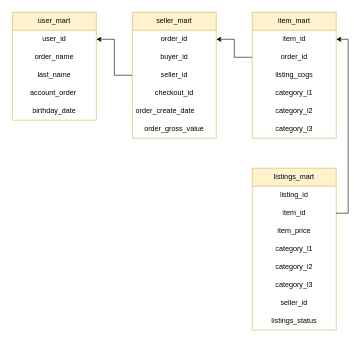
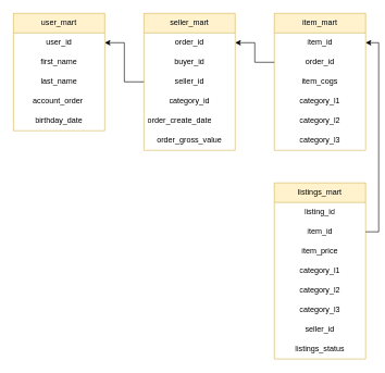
  <mxCell id="0" />
  <mxCell id="1" parent="0" />
  <mxCell id="2" value="user_mart" style="swimlane;fontStyle=0;childLayout=stackLayout;horizontal=1;startSize=30;horizontalStack=0;resizeParent=1;resizeParentMax=0;resizeLast=0;collapsible=1;marginBottom=0;whiteSpace=wrap;html=1;fillColor=#fff2cc;strokeColor=#d6b656;" vertex="1" parent="1"><mxGeometry x="20" y="20" width="140" height="180" as="geometry" /></mxCell>
  <mxCell id="3" value="user_id" style="text;strokeColor=none;fillColor=none;align=center;verticalAlign=middle;spacingLeft=4;spacingRight=4;overflow=hidden;points=[[0,0.5],[1,0.5]];portConstraint=eastwest;rotatable=0;whiteSpace=wrap;html=1;" vertex="1" parent="2"><mxGeometry y="30" width="140" height="30" as="geometry" /></mxCell>
- <mxCell id="4" value="order_name" style="text;strokeColor=none;fillColor=none;align=center;verticalAlign=middle;spacingLeft=4;spacingRight=4;overflow=hidden;points=[[0,0.5],[1,0.5]];portConstraint=eastwest;rotatable=0;whiteSpace=wrap;html=1;" vertex="1" parent="2"><mxGeometry y="60" width="140" height="30" as="geometry" /></mxCell>
+ <mxCell id="4" value="first_name" style="text;strokeColor=none;fillColor=none;align=center;verticalAlign=middle;spacingLeft=4;spacingRight=4;overflow=hidden;points=[[0,0.5],[1,0.5]];portConstraint=eastwest;rotatable=0;whiteSpace=wrap;html=1;" vertex="1" parent="2"><mxGeometry y="60" width="140" height="30" as="geometry" /></mxCell>
  <mxCell id="5" value="last_name" style="text;strokeColor=none;fillColor=none;align=center;verticalAlign=middle;spacingLeft=4;spacingRight=4;overflow=hidden;points=[[0,0.5],[1,0.5]];portConstraint=eastwest;rotatable=0;whiteSpace=wrap;html=1;" vertex="1" parent="2"><mxGeometry y="90" width="140" height="30" as="geometry" /></mxCell>
  <mxCell id="6" value="account_order&amp;nbsp;" style="text;strokeColor=none;fillColor=none;align=center;verticalAlign=middle;spacingLeft=4;spacingRight=4;overflow=hidden;points=[[0,0.5],[1,0.5]];portConstraint=eastwest;rotatable=0;whiteSpace=wrap;html=1;" vertex="1" parent="2"><mxGeometry y="120" width="140" height="30" as="geometry" /></mxCell>
  <mxCell id="7" value="birthday_date" style="text;strokeColor=none;fillColor=none;align=center;verticalAlign=middle;spacingLeft=4;spacingRight=4;overflow=hidden;points=[[0,0.5],[1,0.5]];portConstraint=eastwest;rotatable=0;whiteSpace=wrap;html=1;" vertex="1" parent="2"><mxGeometry y="150" width="140" height="30" as="geometry" /></mxCell>
  <mxCell id="8" value="seller_mart" style="swimlane;fontStyle=0;childLayout=stackLayout;horizontal=1;startSize=30;horizontalStack=0;resizeParent=1;resizeParentMax=0;resizeLast=0;collapsible=1;marginBottom=0;whiteSpace=wrap;html=1;fillColor=#fff2cc;strokeColor=#d6b656;" vertex="1" parent="1"><mxGeometry x="220" y="20" width="140" height="210" as="geometry" /></mxCell>
  <mxCell id="9" value="order_id" style="text;strokeColor=none;fillColor=none;align=center;verticalAlign=middle;spacingLeft=4;spacingRight=4;overflow=hidden;points=[[0,0.5],[1,0.5]];portConstraint=eastwest;rotatable=0;whiteSpace=wrap;html=1;" vertex="1" parent="8"><mxGeometry y="30" width="140" height="30" as="geometry" /></mxCell>
  <mxCell id="10" value="buyer_id" style="text;strokeColor=none;fillColor=none;align=center;verticalAlign=middle;spacingLeft=4;spacingRight=4;overflow=hidden;points=[[0,0.5],[1,0.5]];portConstraint=eastwest;rotatable=0;whiteSpace=wrap;html=1;" vertex="1" parent="8"><mxGeometry y="60" width="140" height="30" as="geometry" /></mxCell>
  <mxCell id="11" value="seller_id" style="text;strokeColor=none;fillColor=none;align=center;verticalAlign=middle;spacingLeft=4;spacingRight=4;overflow=hidden;points=[[0,0.5],[1,0.5]];portConstraint=eastwest;rotatable=0;whiteSpace=wrap;html=1;" vertex="1" parent="8"><mxGeometry y="90" width="140" height="30" as="geometry" /></mxCell>
- <mxCell id="12" value="checkout_id" style="text;strokeColor=none;fillColor=none;align=center;verticalAlign=middle;spacingLeft=4;spacingRight=4;overflow=hidden;points=[[0,0.5],[1,0.5]];portConstraint=eastwest;rotatable=0;whiteSpace=wrap;html=1;" vertex="1" parent="8"><mxGeometry y="120" width="140" height="30" as="geometry" /></mxCell>
+ <mxCell id="12" value="category_id" style="text;strokeColor=none;fillColor=none;align=center;verticalAlign=middle;spacingLeft=4;spacingRight=4;overflow=hidden;points=[[0,0.5],[1,0.5]];portConstraint=eastwest;rotatable=0;whiteSpace=wrap;html=1;" vertex="1" parent="8"><mxGeometry y="120" width="140" height="30" as="geometry" /></mxCell>
  <mxCell id="13" value="order_create_date" style="text;strokeColor=none;fillColor=none;align=left;verticalAlign=middle;spacingLeft=4;spacingRight=4;overflow=hidden;points=[[0,0.5],[1,0.5]];portConstraint=eastwest;rotatable=0;whiteSpace=wrap;html=1;" vertex="1" parent="8"><mxGeometry y="150" width="140" height="30" as="geometry" /></mxCell>
  <mxCell id="14" value="order_gross_value" style="text;strokeColor=none;fillColor=none;align=center;verticalAlign=middle;spacingLeft=4;spacingRight=4;overflow=hidden;points=[[0,0.5],[1,0.5]];portConstraint=eastwest;rotatable=0;whiteSpace=wrap;html=1;" vertex="1" parent="8"><mxGeometry y="180" width="140" height="30" as="geometry" /></mxCell>
  <mxCell id="15" value="item_mart" style="swimlane;fontStyle=0;childLayout=stackLayout;horizontal=1;startSize=30;horizontalStack=0;resizeParent=1;resizeParentMax=0;resizeLast=0;collapsible=1;marginBottom=0;whiteSpace=wrap;html=1;fillColor=#fff2cc;strokeColor=#d6b656;" vertex="1" parent="1"><mxGeometry x="420" y="20" width="140" height="210" as="geometry" /></mxCell>
  <mxCell id="16" value="item_id" style="text;strokeColor=none;fillColor=none;align=center;verticalAlign=middle;spacingLeft=4;spacingRight=4;overflow=hidden;points=[[0,0.5],[1,0.5]];portConstraint=eastwest;rotatable=0;whiteSpace=wrap;html=1;" vertex="1" parent="15"><mxGeometry y="30" width="140" height="30" as="geometry" /></mxCell>
  <mxCell id="17" value="order_id" style="text;strokeColor=none;fillColor=none;align=center;verticalAlign=middle;spacingLeft=4;spacingRight=4;overflow=hidden;points=[[0,0.5],[1,0.5]];portConstraint=eastwest;rotatable=0;whiteSpace=wrap;html=1;" vertex="1" parent="15"><mxGeometry y="60" width="140" height="30" as="geometry" /></mxCell>
- <mxCell id="18" value="listing_cogs" style="text;strokeColor=none;fillColor=none;align=center;verticalAlign=middle;spacingLeft=4;spacingRight=4;overflow=hidden;points=[[0,0.5],[1,0.5]];portConstraint=eastwest;rotatable=0;whiteSpace=wrap;html=1;" vertex="1" parent="15"><mxGeometry y="90" width="140" height="30" as="geometry" /></mxCell>
+ <mxCell id="18" value="item_cogs" style="text;strokeColor=none;fillColor=none;align=center;verticalAlign=middle;spacingLeft=4;spacingRight=4;overflow=hidden;points=[[0,0.5],[1,0.5]];portConstraint=eastwest;rotatable=0;whiteSpace=wrap;html=1;" vertex="1" parent="15"><mxGeometry y="90" width="140" height="30" as="geometry" /></mxCell>
  <mxCell id="19" value="category_l1" style="text;strokeColor=none;fillColor=none;align=center;verticalAlign=middle;spacingLeft=4;spacingRight=4;overflow=hidden;points=[[0,0.5],[1,0.5]];portConstraint=eastwest;rotatable=0;whiteSpace=wrap;html=1;" vertex="1" parent="15"><mxGeometry y="120" width="140" height="30" as="geometry" /></mxCell>
  <mxCell id="20" value="category_l2" style="text;strokeColor=none;fillColor=none;align=center;verticalAlign=middle;spacingLeft=4;spacingRight=4;overflow=hidden;points=[[0,0.5],[1,0.5]];portConstraint=eastwest;rotatable=0;whiteSpace=wrap;html=1;" vertex="1" parent="15"><mxGeometry y="150" width="140" height="30" as="geometry" /></mxCell>
  <mxCell id="21" value="category_l3" style="text;strokeColor=none;fillColor=none;align=center;verticalAlign=middle;spacingLeft=4;spacingRight=4;overflow=hidden;points=[[0,0.5],[1,0.5]];portConstraint=eastwest;rotatable=0;whiteSpace=wrap;html=1;" vertex="1" parent="15"><mxGeometry y="180" width="140" height="30" as="geometry" /></mxCell>
  <mxCell id="22" value="listings_mart" style="swimlane;fontStyle=0;childLayout=stackLayout;horizontal=1;startSize=30;horizontalStack=0;resizeParent=1;resizeParentMax=0;resizeLast=0;collapsible=1;marginBottom=0;whiteSpace=wrap;html=1;fillColor=#fff2cc;strokeColor=#d6b656;" vertex="1" parent="1"><mxGeometry x="420" y="280" width="140" height="270" as="geometry" /></mxCell>
  <mxCell id="23" value="listing_id" style="text;strokeColor=none;fillColor=none;align=center;verticalAlign=middle;spacingLeft=4;spacingRight=4;overflow=hidden;points=[[0,0.5],[1,0.5]];portConstraint=eastwest;rotatable=0;whiteSpace=wrap;html=1;" vertex="1" parent="22"><mxGeometry y="30" width="140" height="30" as="geometry" /></mxCell>
  <mxCell id="24" value="item_id" style="text;strokeColor=none;fillColor=none;align=center;verticalAlign=middle;spacingLeft=4;spacingRight=4;overflow=hidden;points=[[0,0.5],[1,0.5]];portConstraint=eastwest;rotatable=0;whiteSpace=wrap;html=1;" vertex="1" parent="22"><mxGeometry y="60" width="140" height="30" as="geometry" /></mxCell>
  <mxCell id="25" value="item_price" style="text;strokeColor=none;fillColor=none;align=center;verticalAlign=middle;spacingLeft=4;spacingRight=4;overflow=hidden;points=[[0,0.5],[1,0.5]];portConstraint=eastwest;rotatable=0;whiteSpace=wrap;html=1;" vertex="1" parent="22"><mxGeometry y="90" width="140" height="30" as="geometry" /></mxCell>
  <mxCell id="26" value="category_l1" style="text;strokeColor=none;fillColor=none;align=center;verticalAlign=middle;spacingLeft=4;spacingRight=4;overflow=hidden;points=[[0,0.5],[1,0.5]];portConstraint=eastwest;rotatable=0;whiteSpace=wrap;html=1;" vertex="1" parent="22"><mxGeometry y="120" width="140" height="30" as="geometry" /></mxCell>
  <mxCell id="27" value="category_l2" style="text;strokeColor=none;fillColor=none;align=center;verticalAlign=middle;spacingLeft=4;spacingRight=4;overflow=hidden;points=[[0,0.5],[1,0.5]];portConstraint=eastwest;rotatable=0;whiteSpace=wrap;html=1;" vertex="1" parent="22"><mxGeometry y="150" width="140" height="30" as="geometry" /></mxCell>
  <mxCell id="28" value="category_l3" style="text;strokeColor=none;fillColor=none;align=center;verticalAlign=middle;spacingLeft=4;spacingRight=4;overflow=hidden;points=[[0,0.5],[1,0.5]];portConstraint=eastwest;rotatable=0;whiteSpace=wrap;html=1;" vertex="1" parent="22"><mxGeometry y="180" width="140" height="30" as="geometry" /></mxCell>
  <mxCell id="29" value="seller_id" style="text;strokeColor=none;fillColor=none;align=center;verticalAlign=middle;spacingLeft=4;spacingRight=4;overflow=hidden;points=[[0,0.5],[1,0.5]];portConstraint=eastwest;rotatable=0;whiteSpace=wrap;html=1;" vertex="1" parent="22"><mxGeometry y="210" width="140" height="30" as="geometry" /></mxCell>
  <mxCell id="30" value="listings_status" style="text;strokeColor=none;fillColor=none;align=center;verticalAlign=middle;spacingLeft=4;spacingRight=4;overflow=hidden;points=[[0,0.5],[1,0.5]];portConstraint=eastwest;rotatable=0;whiteSpace=wrap;html=1;" vertex="1" parent="22"><mxGeometry y="240" width="140" height="30" as="geometry" /></mxCell>
  <mxCell id="31" style="edgeStyle=orthogonalEdgeStyle;rounded=0;orthogonalLoop=1;jettySize=auto;html=1;exitX=0;exitY=0.5;exitDx=0;exitDy=0;entryX=1;entryY=0.5;entryDx=0;entryDy=0;" edge="1" parent="1" source="11" target="3"><mxGeometry relative="1" as="geometry"><mxPoint x="190" y="40" as="targetPoint" /></mxGeometry></mxCell>
  <mxCell id="32" style="edgeStyle=orthogonalEdgeStyle;rounded=0;orthogonalLoop=1;jettySize=auto;html=1;exitX=1;exitY=0.5;exitDx=0;exitDy=0;entryX=1;entryY=0.5;entryDx=0;entryDy=0;" edge="1" parent="1" source="24" target="16"><mxGeometry relative="1" as="geometry" /></mxCell>
  <mxCell id="33" style="edgeStyle=orthogonalEdgeStyle;rounded=0;orthogonalLoop=1;jettySize=auto;html=1;exitX=0;exitY=0.5;exitDx=0;exitDy=0;entryX=1;entryY=0.5;entryDx=0;entryDy=0;" edge="1" parent="1" source="17" target="9"><mxGeometry relative="1" as="geometry" /></mxCell>
